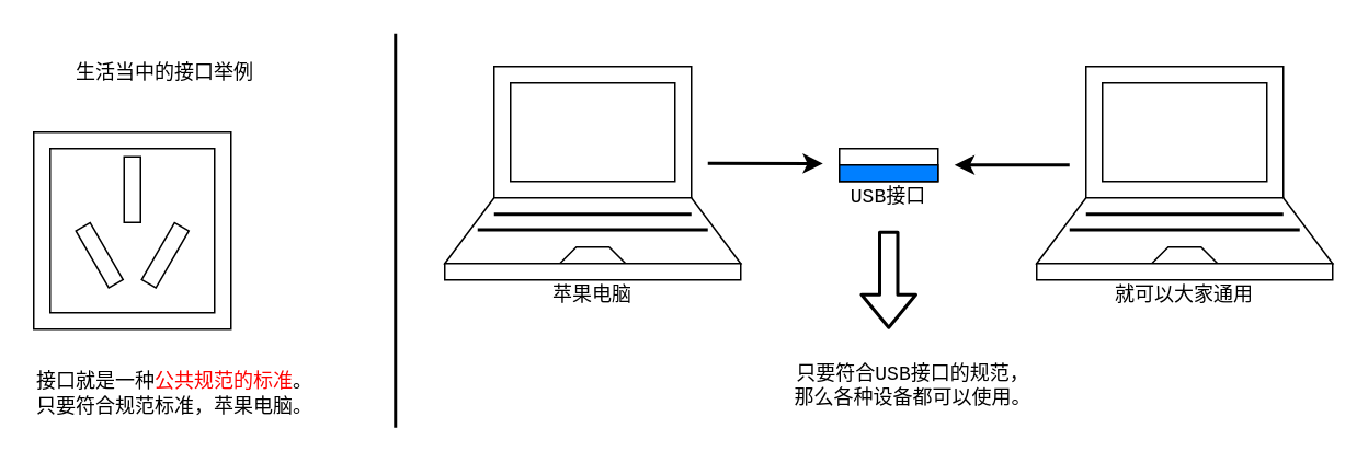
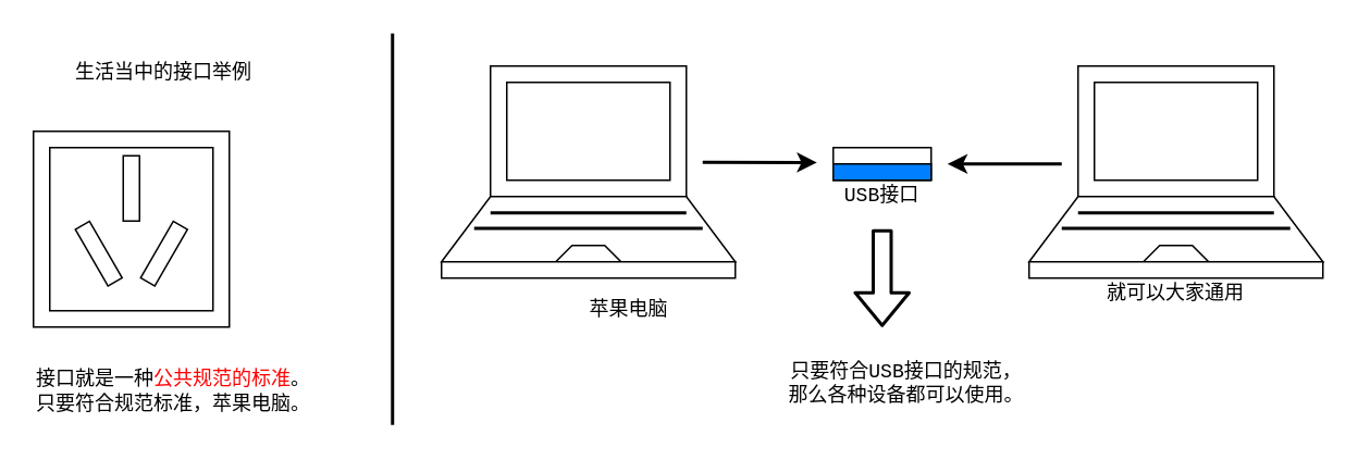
  <mxCell id="0" />
  <mxCell id="1" parent="0" />
  <mxCell id="2" value="生活当中的接口举例" style="text;html=1;strokeColor=none;fillColor=none;align=center;verticalAlign=middle;whiteSpace=wrap;rounded=0;fontFamily=Courier New;" vertex="1" parent="1"><mxGeometry x="40" y="35" width="120" height="20" as="geometry" /></mxCell>
  <mxCell id="3" value="" style="rounded=0;whiteSpace=wrap;html=1;fontFamily=Courier New;" vertex="1" parent="1"><mxGeometry x="20" y="80" width="120" height="120" as="geometry" /></mxCell>
  <mxCell id="4" value="" style="rounded=0;whiteSpace=wrap;html=1;fontFamily=Courier New;" vertex="1" parent="1"><mxGeometry x="30" y="90" width="100" height="100" as="geometry" /></mxCell>
  <mxCell id="5" value="" style="rounded=0;whiteSpace=wrap;html=1;rotation=90;fontFamily=Courier New;" vertex="1" parent="1"><mxGeometry x="60" y="110" width="40" height="10" as="geometry" /></mxCell>
  <mxCell id="6" value="" style="rounded=0;whiteSpace=wrap;html=1;rotation=-240;fontFamily=Courier New;" vertex="1" parent="1"><mxGeometry x="80" y="150" width="40" height="10" as="geometry" /></mxCell>
  <mxCell id="7" value="" style="rounded=0;whiteSpace=wrap;html=1;rotation=60;fontFamily=Courier New;" vertex="1" parent="1"><mxGeometry x="40" y="150" width="40" height="10" as="geometry" /></mxCell>
  <mxCell id="8" value="接口就是一种&lt;font color=&quot;#ff0000&quot;&gt;公共规范的标准&lt;/font&gt;。&lt;br&gt;只要符合规范标准，苹果电脑。" style="text;html=1;strokeColor=none;fillColor=none;align=left;verticalAlign=middle;whiteSpace=wrap;rounded=0;fontFamily=Courier New;" vertex="1" parent="1"><mxGeometry x="20" y="230" width="220" height="20" as="geometry" /></mxCell>
  <mxCell id="9" value="" style="endArrow=none;html=1;strokeWidth=2;fontFamily=Courier New;" edge="1" parent="1"><mxGeometry width="50" height="50" relative="1" as="geometry"><mxPoint x="240" y="260" as="sourcePoint" /><mxPoint x="240" as="targetPoint" y="20" /></mxGeometry></mxCell>
  <mxCell id="10" value="" style="rounded=0;whiteSpace=wrap;html=1;align=left;fontFamily=Courier New;" vertex="1" parent="1"><mxGeometry x="300" y="40" width="120" height="80" as="geometry" /></mxCell>
  <mxCell id="11" value="" style="shape=trapezoid;perimeter=trapezoidPerimeter;whiteSpace=wrap;html=1;fixedSize=1;align=left;size=30;fontFamily=Courier New;" vertex="1" parent="1"><mxGeometry x="270" y="120" width="180" height="40" as="geometry" /></mxCell>
  <mxCell id="12" value="" style="rounded=0;whiteSpace=wrap;html=1;align=left;fontFamily=Courier New;" vertex="1" parent="1"><mxGeometry x="310" y="50" width="100" height="60" as="geometry" /></mxCell>
  <mxCell id="13" value="" style="endArrow=none;html=1;strokeWidth=2;fontFamily=Courier New;" edge="1" parent="1"><mxGeometry width="50" height="50" relative="1" as="geometry"><mxPoint x="300" y="130" as="sourcePoint" /><mxPoint x="420" y="130" as="targetPoint" /></mxGeometry></mxCell>
  <mxCell id="14" value="" style="endArrow=none;html=1;strokeWidth=2;fontFamily=Courier New;" edge="1" parent="1"><mxGeometry width="50" height="50" relative="1" as="geometry"><mxPoint x="290" y="139.43" as="sourcePoint" /><mxPoint x="430" y="139.43" as="targetPoint" /></mxGeometry></mxCell>
  <mxCell id="15" value="" style="shape=trapezoid;perimeter=trapezoidPerimeter;whiteSpace=wrap;html=1;fixedSize=1;align=left;size=10;fontFamily=Courier New;" vertex="1" parent="1"><mxGeometry x="340" y="150" width="40" height="10" as="geometry" /></mxCell>
  <mxCell id="16" value="" style="rounded=0;whiteSpace=wrap;html=1;align=left;fontFamily=Courier New;" vertex="1" parent="1"><mxGeometry x="270" y="160" width="180" height="10" as="geometry" /></mxCell>
- <mxCell id="17" value="苹果电脑" style="text;html=1;strokeColor=none;fillColor=none;align=center;verticalAlign=middle;whiteSpace=wrap;rounded=0;fontFamily=Courier New;" vertex="1" parent="1"><mxGeometry x="300" y="170" width="120" height="20" as="geometry" /></mxCell>
+ <mxCell id="17" value="苹果电脑" style="text;html=1;strokeColor=none;fillColor=none;align=center;verticalAlign=middle;whiteSpace=wrap;rounded=0;fontFamily=Courier New;" vertex="1" parent="1"><mxGeometry x="325" y="180" width="120" height="20" as="geometry" /></mxCell>
  <mxCell id="18" value="" style="rounded=0;whiteSpace=wrap;html=1;align=left;fontFamily=Courier New;" vertex="1" parent="1"><mxGeometry x="660" y="40" width="120" height="80" as="geometry" /></mxCell>
  <mxCell id="19" value="" style="shape=trapezoid;perimeter=trapezoidPerimeter;whiteSpace=wrap;html=1;fixedSize=1;align=left;size=30;fontFamily=Courier New;" vertex="1" parent="1"><mxGeometry x="630" y="120" width="180" height="40" as="geometry" /></mxCell>
  <mxCell id="20" value="" style="rounded=0;whiteSpace=wrap;html=1;align=left;fontFamily=Courier New;" vertex="1" parent="1"><mxGeometry x="670" y="50" width="100" height="60" as="geometry" /></mxCell>
  <mxCell id="21" value="" style="endArrow=none;html=1;strokeWidth=2;fontFamily=Courier New;" edge="1" parent="1"><mxGeometry width="50" height="50" relative="1" as="geometry"><mxPoint x="660" y="130" as="sourcePoint" /><mxPoint x="780" y="130" as="targetPoint" /></mxGeometry></mxCell>
  <mxCell id="22" value="" style="endArrow=none;html=1;strokeWidth=2;fontFamily=Courier New;" edge="1" parent="1"><mxGeometry width="50" height="50" relative="1" as="geometry"><mxPoint x="650" y="139.43" as="sourcePoint" /><mxPoint x="790" y="139.43" as="targetPoint" /></mxGeometry></mxCell>
  <mxCell id="23" value="" style="shape=trapezoid;perimeter=trapezoidPerimeter;whiteSpace=wrap;html=1;fixedSize=1;align=left;size=10;fontFamily=Courier New;" vertex="1" parent="1"><mxGeometry x="700" y="150" width="40" height="10" as="geometry" /></mxCell>
  <mxCell id="24" value="" style="rounded=0;whiteSpace=wrap;html=1;align=left;fontFamily=Courier New;" vertex="1" parent="1"><mxGeometry x="630" y="160" width="180" height="10" as="geometry" /></mxCell>
  <mxCell id="25" value="就可以大家通用" style="text;html=1;strokeColor=none;fillColor=none;align=center;verticalAlign=middle;whiteSpace=wrap;rounded=0;fontFamily=Courier New;" vertex="1" parent="1"><mxGeometry x="660" y="170" width="120" height="20" as="geometry" /></mxCell>
  <mxCell id="26" value="" style="rounded=0;whiteSpace=wrap;html=1;align=left;fontFamily=Courier New;" vertex="1" parent="1"><mxGeometry x="510" y="90" width="60" height="20" as="geometry" /></mxCell>
  <mxCell id="27" value="" style="rounded=0;whiteSpace=wrap;html=1;align=left;fillColor=#007FFF;fontFamily=Courier New;" vertex="1" parent="1"><mxGeometry x="510" y="100" width="60" height="10" as="geometry" /></mxCell>
  <mxCell id="28" value="USB接口" style="text;html=1;strokeColor=none;fillColor=none;align=center;verticalAlign=middle;whiteSpace=wrap;rounded=0;fontFamily=Courier New;" vertex="1" parent="1"><mxGeometry x="510" y="110" width="60" height="20" as="geometry" /></mxCell>
  <mxCell id="29" value="" style="endArrow=classic;html=1;strokeWidth=2;fontFamily=Courier New;" edge="1" parent="1"><mxGeometry width="50" height="50" relative="1" as="geometry"><mxPoint x="430" y="99" as="sourcePoint" /><mxPoint x="500" y="99.17" as="targetPoint" /></mxGeometry></mxCell>
  <mxCell id="30" value="" style="endArrow=classic;html=1;strokeWidth=2;fontFamily=Courier New;" edge="1" parent="1"><mxGeometry width="50" height="50" relative="1" as="geometry"><mxPoint x="650" y="100" as="sourcePoint" /><mxPoint x="580" y="100" as="targetPoint" /></mxGeometry></mxCell>
  <mxCell id="31" value="" style="shape=flexArrow;endArrow=classic;html=1;strokeWidth=2;fontFamily=Courier New;" edge="1" parent="1"><mxGeometry width="50" height="50" relative="1" as="geometry"><mxPoint x="540" y="140" as="sourcePoint" /><mxPoint x="540" y="200" as="targetPoint" /></mxGeometry></mxCell>
  <mxCell id="32" value="只要符合USB接口的规范，&lt;br&gt;那么各种设备都可以使用。" style="text;html=1;strokeColor=none;fillColor=none;align=center;verticalAlign=middle;whiteSpace=wrap;rounded=0;fontFamily=Courier New;" vertex="1" parent="1"><mxGeometry x="480" y="225" width="150" height="20" as="geometry" /></mxCell>
